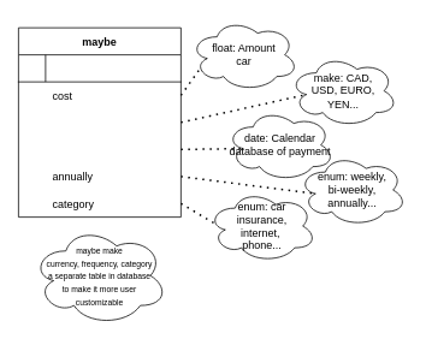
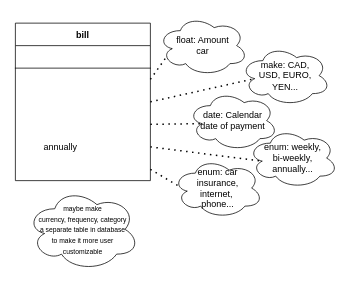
  <mxCell id="0" />
  <mxCell id="1" parent="0" />
- <mxCell id="2" value="maybe" style="shape=table;startSize=30;container=1;collapsible=1;childLayout=tableLayout;fixedRows=1;rowLines=0;fontStyle=1;align=center;resizeLast=1;" vertex="1" parent="1"><mxGeometry x="20" y="30" width="180" height="210" as="geometry" /></mxCell>
+ <mxCell id="2" value="bill" style="shape=table;startSize=30;container=1;collapsible=1;childLayout=tableLayout;fixedRows=1;rowLines=0;fontStyle=1;align=center;resizeLast=1;" vertex="1" parent="1"><mxGeometry x="20" y="30" width="180" height="210" as="geometry" /></mxCell>
  <mxCell id="3" value="" style="shape=partialRectangle;collapsible=0;dropTarget=0;pointerEvents=0;fillColor=none;top=0;left=0;bottom=1;right=0;points=[[0,0.5],[1,0.5]];portConstraint=eastwest;" vertex="1" parent="2"><mxGeometry y="30" width="180" height="30" as="geometry" /></mxCell>
  <mxCell id="4" value="" style="shape=partialRectangle;collapsible=0;dropTarget=0;pointerEvents=0;fillColor=none;top=0;left=0;bottom=0;right=0;points=[[0,0.5],[1,0.5]];portConstraint=eastwest;" vertex="1" parent="2"><mxGeometry y="60" width="180" height="30" as="geometry" /></mxCell>
  <mxCell id="5" value="" style="shape=partialRectangle;connectable=0;fillColor=none;top=0;left=0;bottom=0;right=0;editable=1;overflow=hidden;" vertex="1" parent="4"><mxGeometry width="30" height="30" as="geometry" /></mxCell>
- <mxCell id="6" value="cost" style="shape=partialRectangle;connectable=0;fillColor=none;top=0;left=0;bottom=0;right=0;align=left;spacingLeft=6;overflow=hidden;" vertex="1" parent="4"><mxGeometry x="30" width="150" height="30" as="geometry" /></mxCell>
  <mxCell id="7" value="" style="shape=partialRectangle;collapsible=0;dropTarget=0;pointerEvents=0;fillColor=none;top=0;left=0;bottom=0;right=0;points=[[0,0.5],[1,0.5]];portConstraint=eastwest;" vertex="1" parent="2"><mxGeometry y="90" width="180" height="30" as="geometry" /></mxCell>
  <mxCell id="8" value="" style="shape=partialRectangle;connectable=0;fillColor=none;top=0;left=0;bottom=0;right=0;editable=1;overflow=hidden;" vertex="1" parent="7"><mxGeometry width="30" height="30" as="geometry" /></mxCell>
  <mxCell id="9" value="" style="shape=partialRectangle;collapsible=0;dropTarget=0;pointerEvents=0;fillColor=none;top=0;left=0;bottom=0;right=0;points=[[0,0.5],[1,0.5]];portConstraint=eastwest;" vertex="1" parent="2"><mxGeometry y="120" width="180" height="30" as="geometry" /></mxCell>
  <mxCell id="10" value="" style="shape=partialRectangle;connectable=0;fillColor=none;top=0;left=0;bottom=0;right=0;editable=1;overflow=hidden;" vertex="1" parent="9"><mxGeometry width="30" height="30" as="geometry" /></mxCell>
  <mxCell id="11" value="" style="shape=partialRectangle;collapsible=0;dropTarget=0;pointerEvents=0;fillColor=none;top=0;left=0;bottom=0;right=0;points=[[0,0.5],[1,0.5]];portConstraint=eastwest;" vertex="1" parent="1"><mxGeometry x="20" y="180" width="180" height="30" as="geometry" /></mxCell>
  <mxCell id="12" value="" style="shape=partialRectangle;connectable=0;fillColor=none;top=0;left=0;bottom=0;right=0;editable=1;overflow=hidden;" vertex="1" parent="11"><mxGeometry width="30" height="30" as="geometry" /></mxCell>
  <mxCell id="13" value="annually" style="shape=partialRectangle;connectable=0;fillColor=none;top=0;left=0;bottom=0;right=0;align=left;spacingLeft=6;overflow=hidden;" vertex="1" parent="11"><mxGeometry x="30" width="150" height="30" as="geometry" /></mxCell>
  <mxCell id="14" value="" style="shape=partialRectangle;collapsible=0;dropTarget=0;pointerEvents=0;fillColor=none;top=0;left=0;bottom=0;right=0;points=[[0,0.5],[1,0.5]];portConstraint=eastwest;" vertex="1" parent="1"><mxGeometry x="20" y="210" width="180" height="30" as="geometry" /></mxCell>
  <mxCell id="15" value="" style="shape=partialRectangle;connectable=0;fillColor=none;top=0;left=0;bottom=0;right=0;editable=1;overflow=hidden;" vertex="1" parent="14"><mxGeometry width="30" height="30" as="geometry" /></mxCell>
- <mxCell id="16" value="category" style="shape=partialRectangle;connectable=0;fillColor=none;top=0;left=0;bottom=0;right=0;align=left;spacingLeft=6;overflow=hidden;" vertex="1" parent="14"><mxGeometry x="30" width="150" height="30" as="geometry" /></mxCell>
  <mxCell id="17" value="" style="endArrow=none;dashed=1;html=1;dashPattern=1 3;strokeWidth=2;exitX=1;exitY=0.5;exitDx=0;exitDy=0;entryX=0.16;entryY=0.55;entryDx=0;entryDy=0;entryPerimeter=0;" edge="1" parent="1" source="4" target="18"><mxGeometry width="50" height="50" relative="1" as="geometry"><mxPoint x="240" y="120" as="sourcePoint" /><mxPoint x="270" y="80" as="targetPoint" /></mxGeometry></mxCell>
  <mxCell id="18" value="float: Amount&lt;br&gt;car" style="ellipse;shape=cloud;whiteSpace=wrap;html=1;" vertex="1" parent="1"><mxGeometry x="210" y="20" width="120" height="80" as="geometry" /></mxCell>
  <mxCell id="19" value="" style="endArrow=none;dashed=1;html=1;dashPattern=1 3;strokeWidth=2;exitX=1;exitY=0.5;exitDx=0;exitDy=0;entryX=0.16;entryY=0.55;entryDx=0;entryDy=0;entryPerimeter=0;" edge="1" parent="1" source="7" target="20"><mxGeometry width="50" height="50" relative="1" as="geometry"><mxPoint x="240" y="190" as="sourcePoint" /><mxPoint x="270" y="150" as="targetPoint" /></mxGeometry></mxCell>
  <mxCell id="20" value="make: CAD, &lt;br&gt;USD, EURO, &lt;br&gt;YEN..." style="ellipse;shape=cloud;whiteSpace=wrap;html=1;" vertex="1" parent="1"><mxGeometry x="320" y="60" width="120" height="80" as="geometry" /></mxCell>
  <mxCell id="21" value="" style="endArrow=none;dashed=1;html=1;dashPattern=1 3;strokeWidth=2;exitX=1;exitY=0.5;exitDx=0;exitDy=0;entryX=0.16;entryY=0.55;entryDx=0;entryDy=0;entryPerimeter=0;" edge="1" parent="1" source="9" target="22"><mxGeometry width="50" height="50" relative="1" as="geometry"><mxPoint x="250" y="250" as="sourcePoint" /><mxPoint x="260" y="200" as="targetPoint" /></mxGeometry></mxCell>
- <mxCell id="22" value="date: Calendar &lt;br&gt;database of payment" style="ellipse;shape=cloud;whiteSpace=wrap;html=1;" vertex="1" parent="1"><mxGeometry x="250" y="120" width="120" height="80" as="geometry" /></mxCell>
+ <mxCell id="22" value="date: Calendar &lt;br&gt;date of payment" style="ellipse;shape=cloud;whiteSpace=wrap;html=1;" vertex="1" parent="1"><mxGeometry x="250" y="120" width="120" height="80" as="geometry" /></mxCell>
  <mxCell id="23" value="" style="endArrow=none;dashed=1;html=1;dashPattern=1 3;strokeWidth=2;exitX=1;exitY=0.5;exitDx=0;exitDy=0;entryX=0.16;entryY=0.55;entryDx=0;entryDy=0;entryPerimeter=0;" edge="1" parent="1" source="11" target="24"><mxGeometry width="50" height="50" relative="1" as="geometry"><mxPoint x="220" y="270" as="sourcePoint" /><mxPoint x="270" y="220" as="targetPoint" /></mxGeometry></mxCell>
  <mxCell id="24" value="enum: weekly, &lt;br&gt;bi-weekly, &lt;br&gt;annually..." style="ellipse;shape=cloud;whiteSpace=wrap;html=1;" vertex="1" parent="1"><mxGeometry x="330" y="170" width="120" height="80" as="geometry" /></mxCell>
  <mxCell id="25" value="" style="endArrow=none;dashed=1;html=1;dashPattern=1 3;strokeWidth=2;exitX=1;exitY=0.5;exitDx=0;exitDy=0;entryX=0.16;entryY=0.55;entryDx=0;entryDy=0;entryPerimeter=0;" edge="1" parent="1" source="14" target="26"><mxGeometry width="50" height="50" relative="1" as="geometry"><mxPoint x="230" y="280" as="sourcePoint" /><mxPoint x="280" y="230" as="targetPoint" /></mxGeometry></mxCell>
  <mxCell id="26" value="enum: car &lt;br&gt;insurance,&lt;br&gt;internet,&amp;nbsp;&lt;br&gt;phone..." style="ellipse;shape=cloud;whiteSpace=wrap;html=1;" vertex="1" parent="1"><mxGeometry x="230" y="210" width="120" height="80" as="geometry" /></mxCell>
  <mxCell id="27" value="&lt;font style=&quot;font-size: 9px&quot;&gt;maybe make &lt;br&gt;currency, frequency, category&lt;br&gt;a separate table in database &lt;br&gt;to make it more user &lt;br&gt;customizable&lt;/font&gt;" style="ellipse;shape=cloud;whiteSpace=wrap;html=1;" vertex="1" parent="1"><mxGeometry x="35" y="250" width="150" height="110" as="geometry" /></mxCell>
